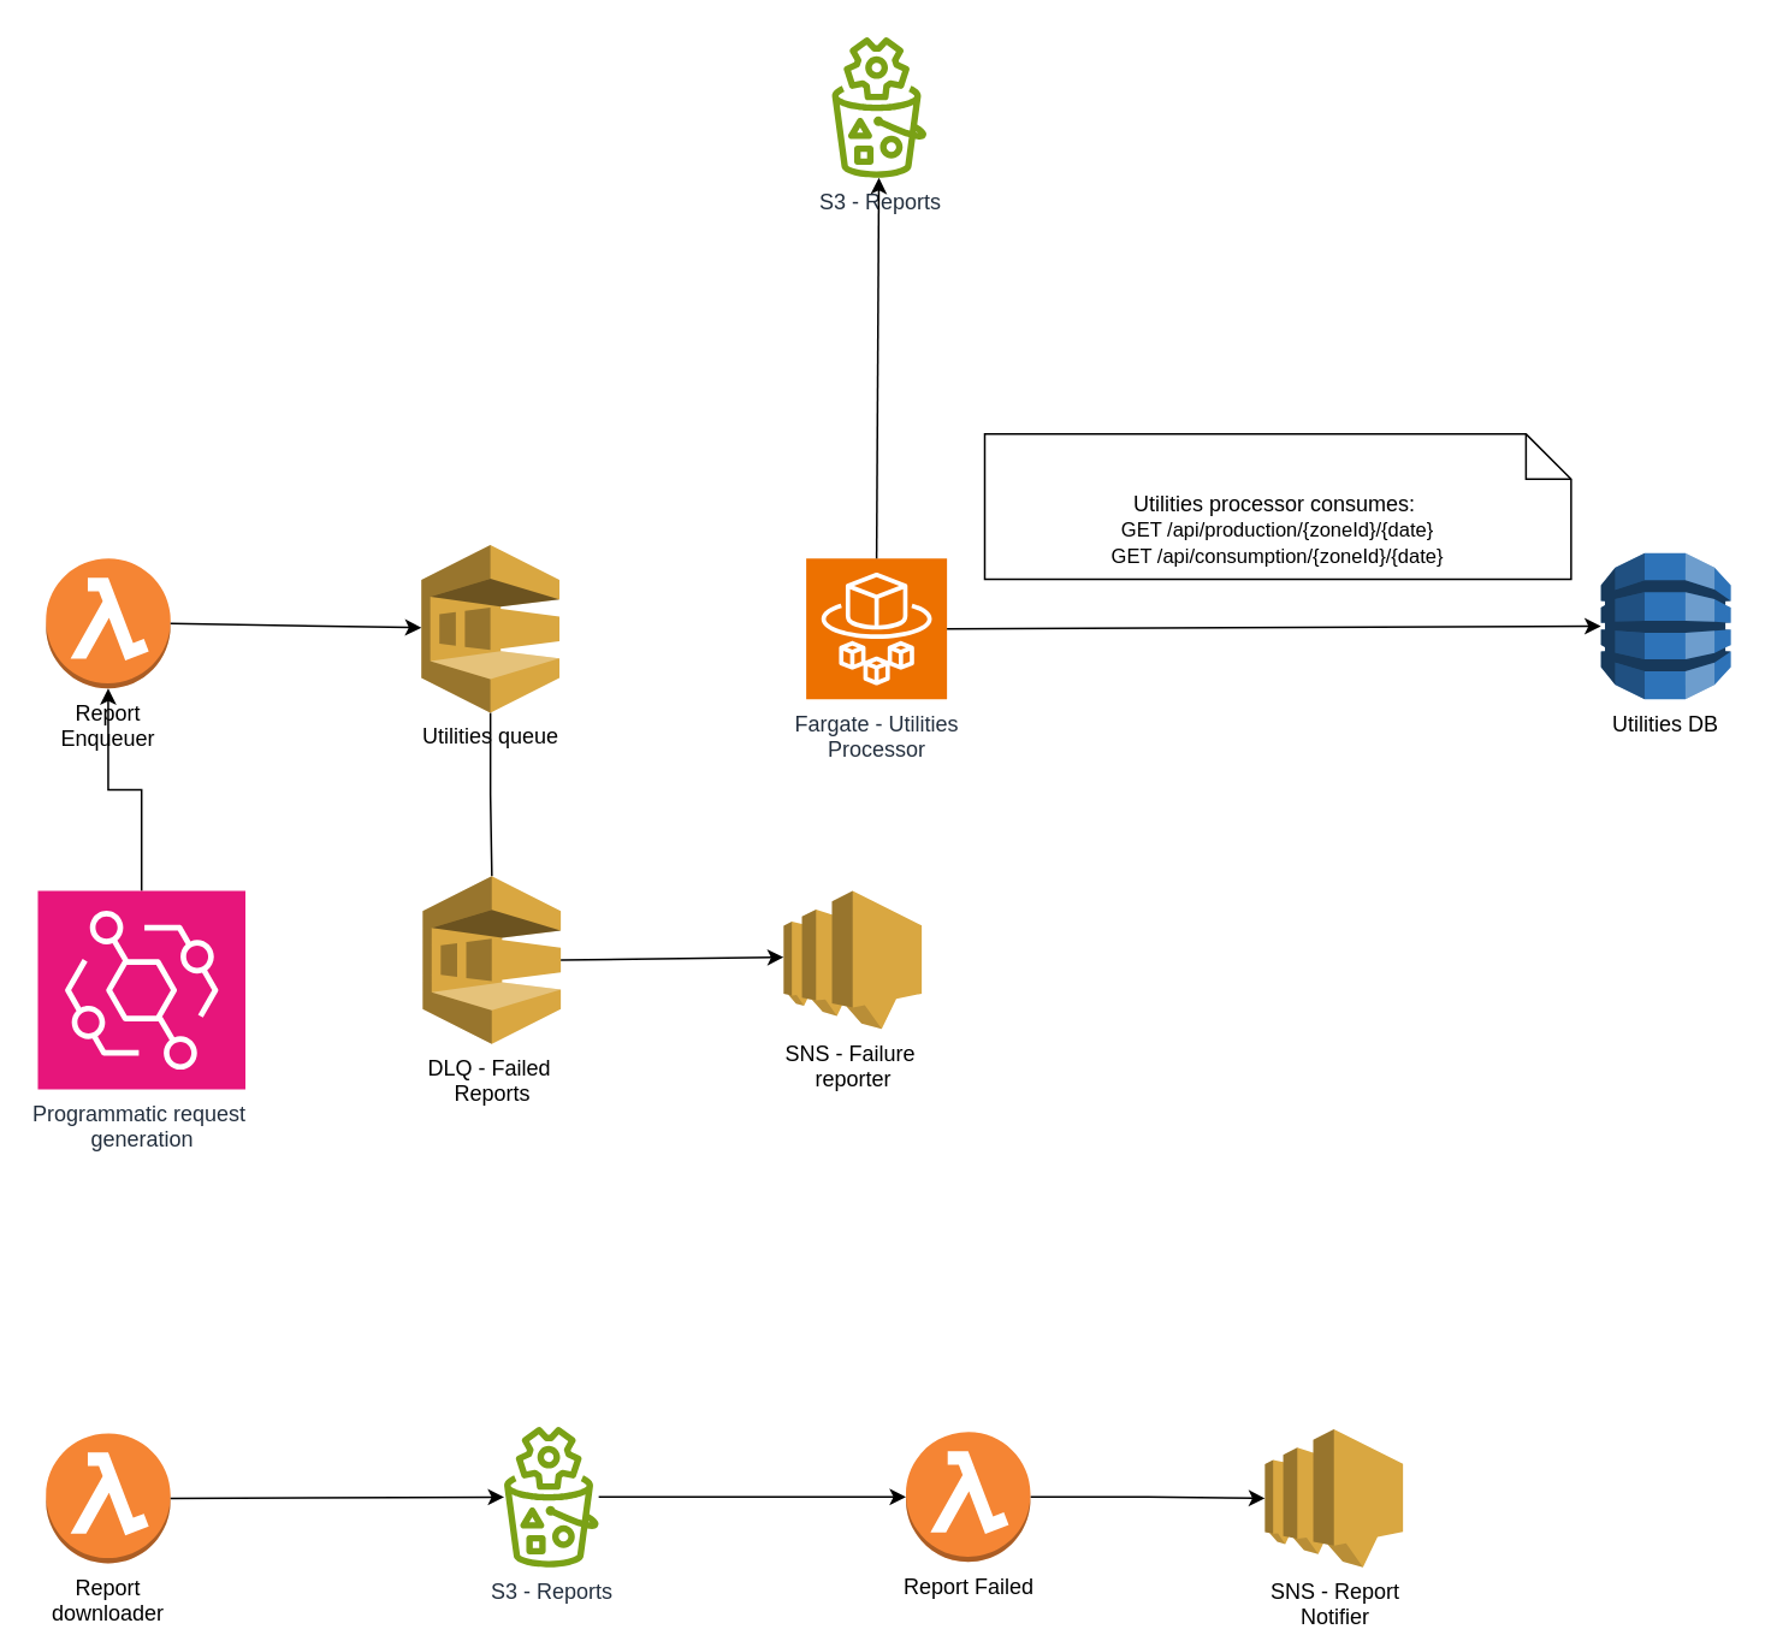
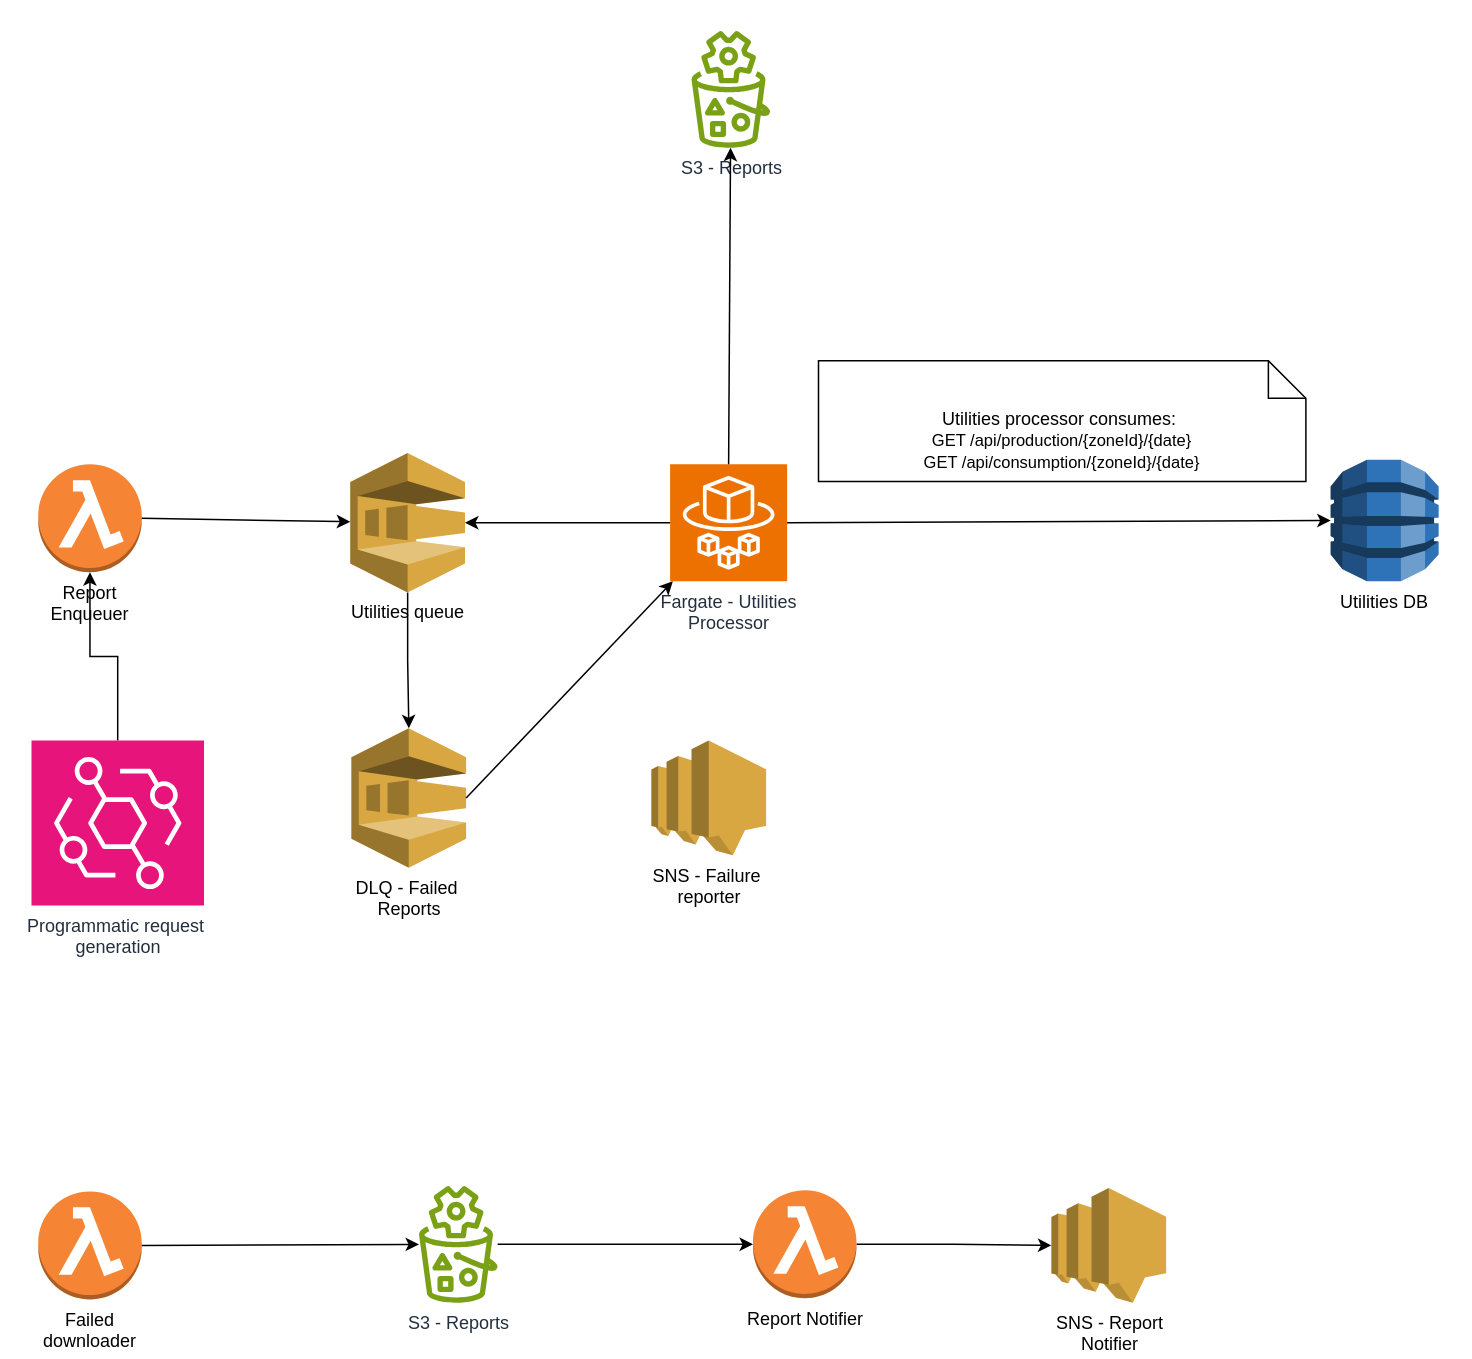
  <mxCell id="0" />
  <mxCell id="1" parent="0" />
  <mxCell id="2" value="S3 - Reports" style="sketch=0;outlineConnect=0;fontColor=#232F3E;gradientColor=none;fillColor=#7AA116;strokeColor=none;dashed=0;verticalLabelPosition=bottom;verticalAlign=top;align=center;html=1;fontSize=12;fontStyle=0;aspect=fixed;pointerEvents=1;shape=mxgraph.aws4.s3_object_lambda;" vertex="1" parent="1"><mxGeometry x="460.08" y="20" width="53" height="78" as="geometry" /></mxCell>
- <mxCell id="3" style="edgeStyle=orthogonalEdgeStyle;rounded=0;orthogonalLoop=1;jettySize=auto;html=1;endArrow=none;" edge="1" parent="1" source="4" target="5"><mxGeometry relative="1" as="geometry" /></mxCell>
+ <mxCell id="3" style="edgeStyle=orthogonalEdgeStyle;rounded=0;orthogonalLoop=1;jettySize=auto;html=1;" edge="1" parent="1" source="4" target="5"><mxGeometry relative="1" as="geometry" /></mxCell>
  <mxCell id="4" value="Utilities queue" style="outlineConnect=0;dashed=0;verticalLabelPosition=bottom;verticalAlign=top;align=center;html=1;shape=mxgraph.aws3.sqs;fillColor=#D9A741;gradientColor=none;" vertex="1" parent="1"><mxGeometry x="232.83" y="301.49" width="76.5" height="93" as="geometry" /></mxCell>
  <mxCell id="5" value="DLQ - Failed&amp;nbsp;&lt;div&gt;Reports&lt;br&gt;&lt;/div&gt;" style="outlineConnect=0;dashed=0;verticalLabelPosition=bottom;verticalAlign=top;align=center;html=1;shape=mxgraph.aws3.sqs;fillColor=#D9A741;gradientColor=none;" vertex="1" parent="1"><mxGeometry x="233.58" y="484.99" width="76.5" height="93" as="geometry" /></mxCell>
  <mxCell id="6" value="SNS - Failure&amp;nbsp;&lt;div&gt;reporter&lt;br&gt;&lt;/div&gt;" style="outlineConnect=0;dashed=0;verticalLabelPosition=bottom;verticalAlign=top;align=center;html=1;shape=mxgraph.aws3.sns;fillColor=#D9A741;gradientColor=none;" vertex="1" parent="1"><mxGeometry x="433.58" y="493.24" width="76.5" height="76.5" as="geometry" /></mxCell>
  <mxCell id="7" value="Fargate - Utilities&lt;div&gt;Processor&lt;br&gt;&lt;/div&gt;" style="sketch=0;points=[[0,0,0],[0.25,0,0],[0.5,0,0],[0.75,0,0],[1,0,0],[0,1,0],[0.25,1,0],[0.5,1,0],[0.75,1,0],[1,1,0],[0,0.25,0],[0,0.5,0],[0,0.75,0],[1,0.25,0],[1,0.5,0],[1,0.75,0]];outlineConnect=0;fontColor=#232F3E;fillColor=#ED7100;strokeColor=#ffffff;dashed=0;verticalLabelPosition=bottom;verticalAlign=top;align=center;html=1;fontSize=12;fontStyle=0;aspect=fixed;shape=mxgraph.aws4.resourceIcon;resIcon=mxgraph.aws4.fargate;" vertex="1" parent="1"><mxGeometry x="446.08" y="308.99" width="78" height="78" as="geometry" /></mxCell>
- <mxCell id="9" value="" style="endArrow=classic;html=1;rounded=0;exitX=1;exitY=0.5;exitDx=0;exitDy=0;exitPerimeter=0;entryX=0;entryY=0.48;entryDx=0;entryDy=0;entryPerimeter=0;" edge="1" parent="1" source="5" target="6"><mxGeometry width="50" height="50" relative="1" as="geometry"><mxPoint x="265.08" y="-466.01" as="sourcePoint" /><mxPoint x="315.08" y="-516.01" as="targetPoint" /></mxGeometry></mxCell>
+ <mxCell id="8" value="" style="endArrow=classic;html=1;rounded=0;entryX=1;entryY=0.5;entryDx=0;entryDy=0;entryPerimeter=0;" edge="1" parent="1" source="7" target="4"><mxGeometry width="50" height="50" relative="1" as="geometry"><mxPoint x="221.08" y="-253.01" as="sourcePoint" /><mxPoint x="295.33" y="347.99" as="targetPoint" /></mxGeometry></mxCell>
+ <mxCell id="9" value="" style="endArrow=classic;html=1;rounded=0;exitX=1;exitY=0.5;exitDx=0;exitDy=0;exitPerimeter=0;" edge="1" parent="1" source="5" target="7"><mxGeometry width="50" height="50" relative="1" as="geometry"><mxPoint x="265.08" y="-466.01" as="sourcePoint" /><mxPoint x="315.08" y="-516.01" as="targetPoint" /></mxGeometry></mxCell>
  <mxCell id="10" value="" style="endArrow=classic;html=1;rounded=0;exitX=0.5;exitY=0;exitDx=0;exitDy=0;exitPerimeter=0;" edge="1" parent="1" source="7" target="2"><mxGeometry width="50" height="50" relative="1" as="geometry"><mxPoint x="300.08" y="631.49" as="sourcePoint" /><mxPoint x="320.08" y="151.49" as="targetPoint" /></mxGeometry></mxCell>
  <mxCell id="11" value="Utilities DB" style="outlineConnect=0;dashed=0;verticalLabelPosition=bottom;verticalAlign=top;align=center;html=1;shape=mxgraph.aws3.dynamo_db;fillColor=#2E73B8;gradientColor=none;" vertex="1" parent="1"><mxGeometry x="886.43" y="305.99" width="72" height="81" as="geometry" /></mxCell>
  <mxCell id="12" value="" style="endArrow=classic;html=1;rounded=0;entryX=0;entryY=0.5;entryDx=0;entryDy=0;entryPerimeter=0;exitX=1;exitY=0.5;exitDx=0;exitDy=0;exitPerimeter=0;" edge="1" parent="1" source="7" target="11"><mxGeometry width="50" height="50" relative="1" as="geometry"><mxPoint x="484.08" y="-183.01" as="sourcePoint" /><mxPoint x="534.08" y="-233.01" as="targetPoint" /></mxGeometry></mxCell>
  <mxCell id="13" value="Report&lt;div&gt;Enqueuer&lt;/div&gt;" style="outlineConnect=0;dashed=0;verticalLabelPosition=bottom;verticalAlign=top;align=center;html=1;shape=mxgraph.aws3.lambda_function;fillColor=#F58534;gradientColor=none;" vertex="1" parent="1"><mxGeometry x="24.83" y="308.99" width="69" height="72" as="geometry" /></mxCell>
  <mxCell id="14" value="" style="endArrow=classic;html=1;rounded=0;exitX=1;exitY=0.5;exitDx=0;exitDy=0;exitPerimeter=0;" edge="1" parent="1" source="13" target="4"><mxGeometry width="50" height="50" relative="1" as="geometry"><mxPoint x="-288.92" y="401.49" as="sourcePoint" /><mxPoint x="-238.92" y="351.49" as="targetPoint" /></mxGeometry></mxCell>
  <mxCell id="15" value="Utilities processor consumes:&amp;nbsp;&lt;div&gt;&lt;span style=&quot;font-size: 11px; text-wrap-mode: nowrap; background-color: rgb(255, 255, 255);&quot;&gt;GET /api/production/{zoneId}/{date}&lt;/span&gt;&lt;/div&gt;&lt;div&gt;&lt;span style=&quot;font-size: 11px; text-wrap-mode: nowrap; background-color: rgb(255, 255, 255);&quot;&gt;GET /api/consumption/{zoneId}/{date}&lt;/span&gt;&lt;span style=&quot;font-size: 11px; text-wrap-mode: nowrap; background-color: rgb(255, 255, 255);&quot;&gt;&lt;/span&gt;&lt;/div&gt;" style="shape=note2;boundedLbl=1;whiteSpace=wrap;html=1;size=25;verticalAlign=top;align=center;" vertex="1" parent="1"><mxGeometry x="545" y="240" width="324.92" height="80.49" as="geometry" /></mxCell>
  <mxCell id="16" style="edgeStyle=orthogonalEdgeStyle;rounded=0;orthogonalLoop=1;jettySize=auto;html=1;" edge="1" parent="1" source="17" target="13"><mxGeometry relative="1" as="geometry" /></mxCell>
  <mxCell id="17" value="Programmatic request&amp;nbsp;&lt;div&gt;generation&lt;/div&gt;" style="sketch=0;points=[[0,0,0],[0.25,0,0],[0.5,0,0],[0.75,0,0],[1,0,0],[0,1,0],[0.25,1,0],[0.5,1,0],[0.75,1,0],[1,1,0],[0,0.25,0],[0,0.5,0],[0,0.75,0],[1,0.25,0],[1,0.5,0],[1,0.75,0]];outlineConnect=0;fontColor=#232F3E;fillColor=#E7157B;strokeColor=#ffffff;dashed=0;verticalLabelPosition=bottom;verticalAlign=top;align=center;html=1;fontSize=12;fontStyle=0;aspect=fixed;shape=mxgraph.aws4.resourceIcon;resIcon=mxgraph.aws4.eventbridge;" vertex="1" parent="1"><mxGeometry x="20.33" y="493.24" width="115" height="110" as="geometry" /></mxCell>
  <mxCell id="18" style="edgeStyle=orthogonalEdgeStyle;rounded=0;orthogonalLoop=1;jettySize=auto;html=1;" edge="1" parent="1" source="19" target="24"><mxGeometry relative="1" as="geometry" /></mxCell>
  <mxCell id="19" value="S3 - Reports" style="sketch=0;outlineConnect=0;fontColor=#232F3E;gradientColor=none;fillColor=#7AA116;strokeColor=none;dashed=0;verticalLabelPosition=bottom;verticalAlign=top;align=center;html=1;fontSize=12;fontStyle=0;aspect=fixed;pointerEvents=1;shape=mxgraph.aws4.s3_object_lambda;" vertex="1" parent="1"><mxGeometry x="278.41" y="790" width="53" height="78" as="geometry" /></mxCell>
- <mxCell id="20" value="Report&lt;div&gt;downloader&lt;/div&gt;" style="outlineConnect=0;dashed=0;verticalLabelPosition=bottom;verticalAlign=top;align=center;html=1;shape=mxgraph.aws3.lambda_function;fillColor=#F58534;gradientColor=none;" vertex="1" parent="1"><mxGeometry x="24.83" y="793.75" width="69" height="72" as="geometry" /></mxCell>
+ <mxCell id="20" value="Failed&lt;div&gt;downloader&lt;/div&gt;" style="outlineConnect=0;dashed=0;verticalLabelPosition=bottom;verticalAlign=top;align=center;html=1;shape=mxgraph.aws3.lambda_function;fillColor=#F58534;gradientColor=none;" vertex="1" parent="1"><mxGeometry x="24.83" y="793.75" width="69" height="72" as="geometry" /></mxCell>
  <mxCell id="21" value="SNS - Report&lt;br&gt;&lt;div&gt;Notifier&lt;/div&gt;" style="outlineConnect=0;dashed=0;verticalLabelPosition=bottom;verticalAlign=top;align=center;html=1;shape=mxgraph.aws3.sns;fillColor=#D9A741;gradientColor=none;" vertex="1" parent="1"><mxGeometry x="700.26" y="791.5" width="76.5" height="76.5" as="geometry" /></mxCell>
  <mxCell id="22" value="" style="endArrow=classic;html=1;rounded=0;exitX=1;exitY=0.5;exitDx=0;exitDy=0;exitPerimeter=0;" edge="1" parent="1" source="20" target="19"><mxGeometry width="50" height="50" relative="1" as="geometry"><mxPoint x="-119.09" y="1191" as="sourcePoint" /><mxPoint x="-69.09" y="1141" as="targetPoint" /></mxGeometry></mxCell>
  <mxCell id="23" style="edgeStyle=orthogonalEdgeStyle;rounded=0;orthogonalLoop=1;jettySize=auto;html=1;" edge="1" parent="1" source="24" target="21"><mxGeometry relative="1" as="geometry" /></mxCell>
- <mxCell id="24" value="Report Failed" style="outlineConnect=0;dashed=0;verticalLabelPosition=bottom;verticalAlign=top;align=center;html=1;shape=mxgraph.aws3.lambda_function;fillColor=#F58534;gradientColor=none;" vertex="1" parent="1"><mxGeometry x="501.33" y="793" width="69" height="72" as="geometry" /></mxCell>
+ <mxCell id="24" value="Report Notifier" style="outlineConnect=0;dashed=0;verticalLabelPosition=bottom;verticalAlign=top;align=center;html=1;shape=mxgraph.aws3.lambda_function;fillColor=#F58534;gradientColor=none;" vertex="1" parent="1"><mxGeometry x="501.33" y="793" width="69" height="72" as="geometry" /></mxCell>
